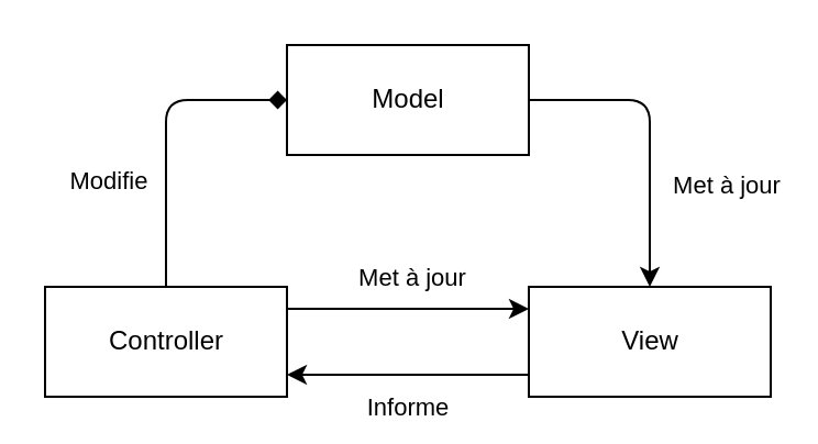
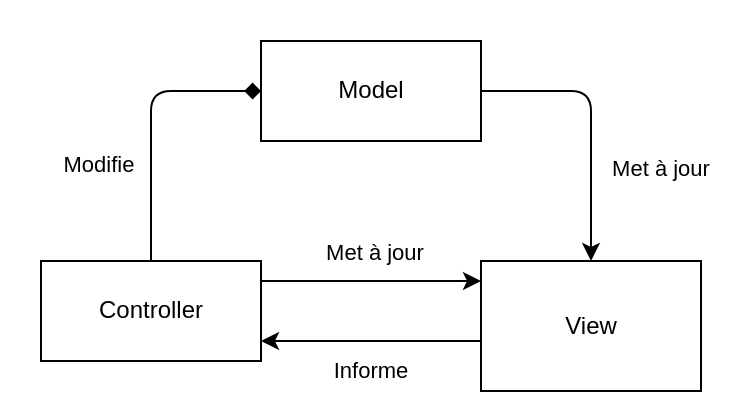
  <mxCell id="0" />
  <mxCell id="1" parent="0" />
  <mxCell id="2" style="edgeStyle=orthogonalEdgeStyle;rounded=1;orthogonalLoop=1;jettySize=auto;html=1;" edge="1" parent="1" source="4" target="7"><mxGeometry relative="1" as="geometry"><Array as="points"><mxPoint x="295" y="45" /></Array></mxGeometry></mxCell>
  <mxCell id="3" value="Met à jour" style="edgeLabel;html=1;align=center;verticalAlign=middle;resizable=0;points=[];" vertex="1" connectable="0" parent="2"><mxGeometry x="0.221" y="-1" relative="1" as="geometry"><mxPoint x="35" y="8" as="offset" /></mxGeometry></mxCell>
  <mxCell id="4" value="Model" style="html=1;" vertex="1" parent="1"><mxGeometry x="130" y="20" width="110" height="50" as="geometry" /></mxCell>
  <mxCell id="5" style="edgeStyle=orthogonalEdgeStyle;rounded=1;orthogonalLoop=1;jettySize=auto;html=1;" edge="1" parent="1" source="7" target="12"><mxGeometry relative="1" as="geometry"><Array as="points"><mxPoint x="210" y="170" /><mxPoint x="210" y="170" /></Array></mxGeometry></mxCell>
  <mxCell id="6" value="Informe" style="edgeLabel;html=1;align=center;verticalAlign=middle;resizable=0;points=[];" vertex="1" connectable="0" parent="5"><mxGeometry x="-0.395" relative="1" as="geometry"><mxPoint x="-23" y="14" as="offset" /></mxGeometry></mxCell>
- <mxCell id="7" value="View" style="html=1;" vertex="1" parent="1"><mxGeometry x="240" y="130" width="110" height="50" as="geometry" /></mxCell>
+ <mxCell id="7" value="View" style="html=1;" vertex="1" parent="1"><mxGeometry x="240" y="130" width="110" height="65" as="geometry" /></mxCell>
  <mxCell id="8" style="edgeStyle=orthogonalEdgeStyle;rounded=1;orthogonalLoop=1;jettySize=auto;html=1;" edge="1" parent="1" source="12" target="7"><mxGeometry relative="1" as="geometry"><Array as="points"><mxPoint x="210" y="140" /><mxPoint x="210" y="140" /></Array></mxGeometry></mxCell>
  <mxCell id="9" value="Met à jour" style="edgeLabel;html=1;align=center;verticalAlign=middle;resizable=0;points=[];" vertex="1" connectable="0" parent="8"><mxGeometry x="0.119" y="1" relative="1" as="geometry"><mxPoint x="-6" y="-14" as="offset" /></mxGeometry></mxCell>
  <mxCell id="10" style="edgeStyle=orthogonalEdgeStyle;rounded=1;orthogonalLoop=1;jettySize=auto;html=1;endArrow=diamond;" edge="1" parent="1" source="12" target="4"><mxGeometry relative="1" as="geometry"><Array as="points"><mxPoint x="75" y="45" /></Array></mxGeometry></mxCell>
  <mxCell id="11" value="Modifie" style="edgeLabel;html=1;align=center;verticalAlign=middle;resizable=0;points=[];" vertex="1" connectable="0" parent="10"><mxGeometry x="-0.067" relative="1" as="geometry"><mxPoint x="-27" y="16" as="offset" /></mxGeometry></mxCell>
  <mxCell id="12" value="Controller" style="html=1;" vertex="1" parent="1"><mxGeometry x="20" y="130" width="110" height="50" as="geometry" /></mxCell>
